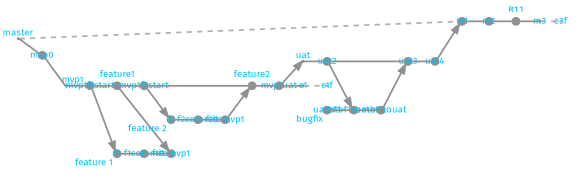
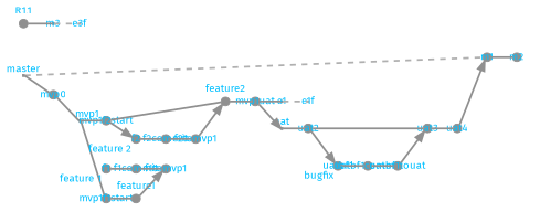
  digraph {
    fontname="Fira Sans"
    forcelabels=false
    nodesep=0.3
    rankdir=LR
    ranksep=0.3
    splines=line
    node [color="#909090" fixedsize=true font=Consolas fontcolor=deepskyblue fontname="Fira Sans" fontsize="11pt" group=mvp1 shape=circle style=filled]
    edge [arrowhead=none color="#909090" fontname="Fira Sans" penwidth=2]
    n1 [group=master height=0.03 label="master\n\n" shape=box width=0.03]
    m1 [group=master height=0.12 width=0.12]
    mvp0 [group=master height=0.12 width=0.12]
    m2 [group=master height=0.12 width=0.12]
    n5 [height=0.03 label="     mvp1\n\n" shape=box width=0.03]
    n6 [group=master height=0.12 label="R1.1\n\n\n" width=0.12]
    m3 [group=master height=0.03 shape=box width=0.03]
    e3f [color="#b0b0b0" group=master height=0.03 width=0.03]
    mvp1f1start [height=0.12 width=0.12]
    n10 [group=uat height=0.03 label="uat\n\n" shape=box width=0.03]
    uat2 [group=uat height=0.12 width=0.12]
    uat3 [group=uat height=0.12 width=0.12]
    uatbf1 [group=uatbugfix height=0.12 width=0.12 xlabel=bugfix]
    uat4 [group=uat height=0.12 width=0.12]
    uatbf1commit [group=uatbugfix height=0.12 width=0.12]
    uatbf1touat [group=uatbugfix height=0.12 width=0.12]
    n17 [height=0.12 label="feature1\n\n\n" width=0.12]
    f1 [group=feature1 height=0.12 width=0.12 xlabel="feature 1"]
    mvp1f2start [height=0.12 width=0.12]
    f1tomvp1 [group=feature1 height=0.12 width=0.12]
    f1commit [group=feature1 height=0.12 width=0.12]
    n22 [height=0.12 label="feature2\n\n\n" width=0.12]
    f2 [group=feature2 height=0.12 width=0.12 xlabel="feature 2"]
    mvp1uat [height=0.12 width=0.12]
    f2commit [group=feature2 height=0.12 width=0.12]
    e1 [height=0.03 shape=box width=0.03]
    e1f [color="#b0b0b0" height=0.03 width=0.03]
    f2tomvp1 [group=feature2 height=0.12 width=0.12]
    n1 -> m1 [color="#b0b0b0" style=dashed]
    n1 -> mvp0
    m1 -> m2
    mvp0 -> n5
-   m2 -> n6
    n5 -> mvp1f1start
    n6 -> m3
    m3 -> e3f [color="#b0b0b0" style=dashed]
    mvp1f1start -> n17
-   mvp1f1start -> f1 [arrowhead=normal]
    n10 -> uat2
    uat2 -> uat3
-   uat2 -> uatbf1commit [arrowhead=normal]
+   uat2 -> uatbf1 [arrowhead=normal]
    uat3 -> uat4
    uatbf1 -> uatbf1commit
    uat4 -> m1 [arrowhead=normal]
    uatbf1commit -> uatbf1touat
    uatbf1touat -> uat3 [arrowhead=normal]
-   n17 -> mvp1f2start
+   n5 -> mvp1f2start
    n17 -> f1tomvp1 [arrowhead=normal]
    f1 -> f1commit
    mvp1f2start -> n22
    mvp1f2start -> f2 [arrowhead=normal]
    f1commit -> f1tomvp1
    n22 -> mvp1uat
    f2 -> f2commit
    mvp1uat -> n10 [arrowhead=normal]
    mvp1uat -> e1
    f2commit -> f2tomvp1
    e1 -> e1f [color="#b0b0b0" style=dashed]
    f2tomvp1 -> n22 [arrowhead=normal]
  }
